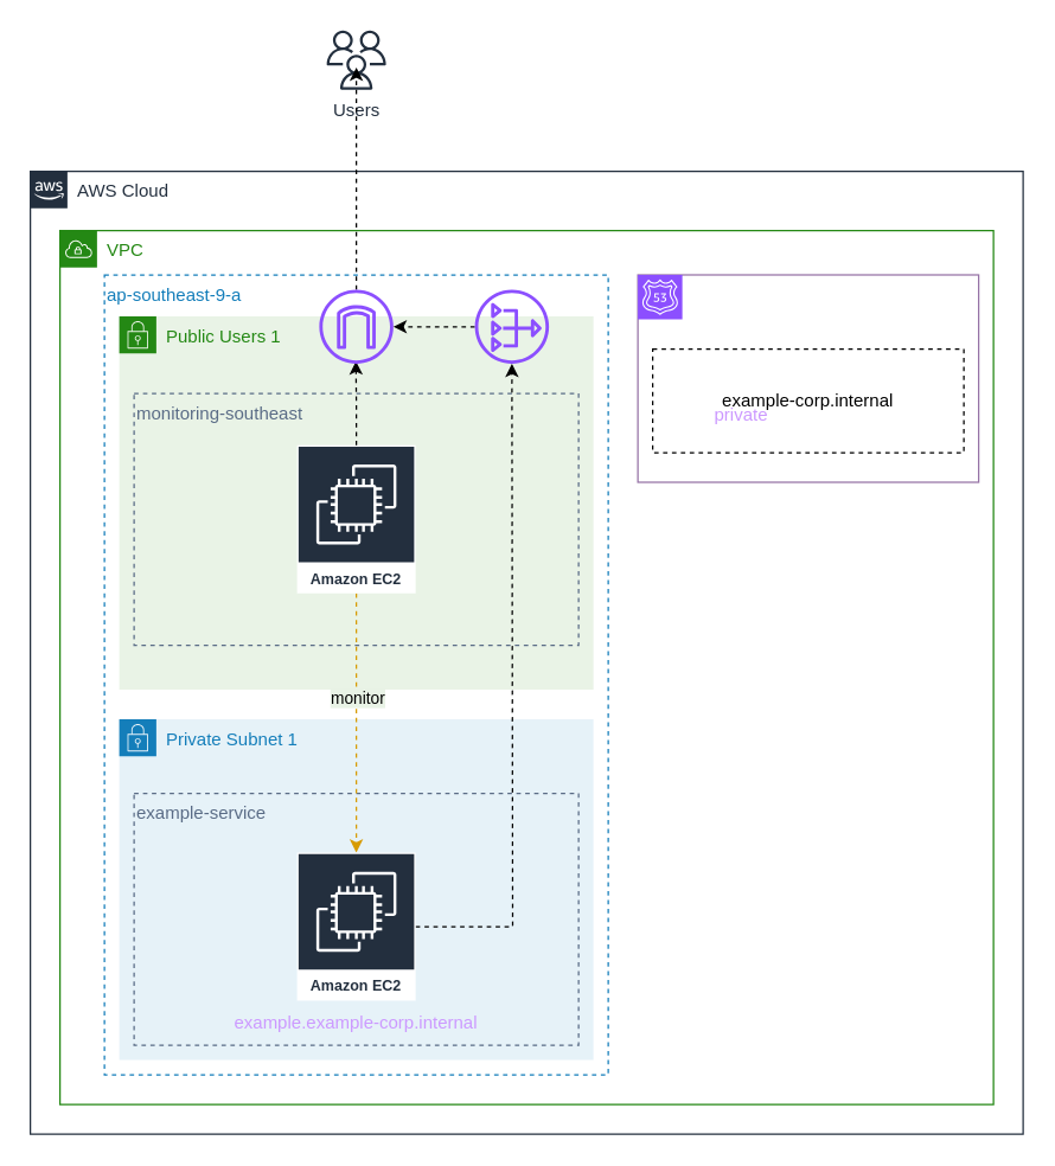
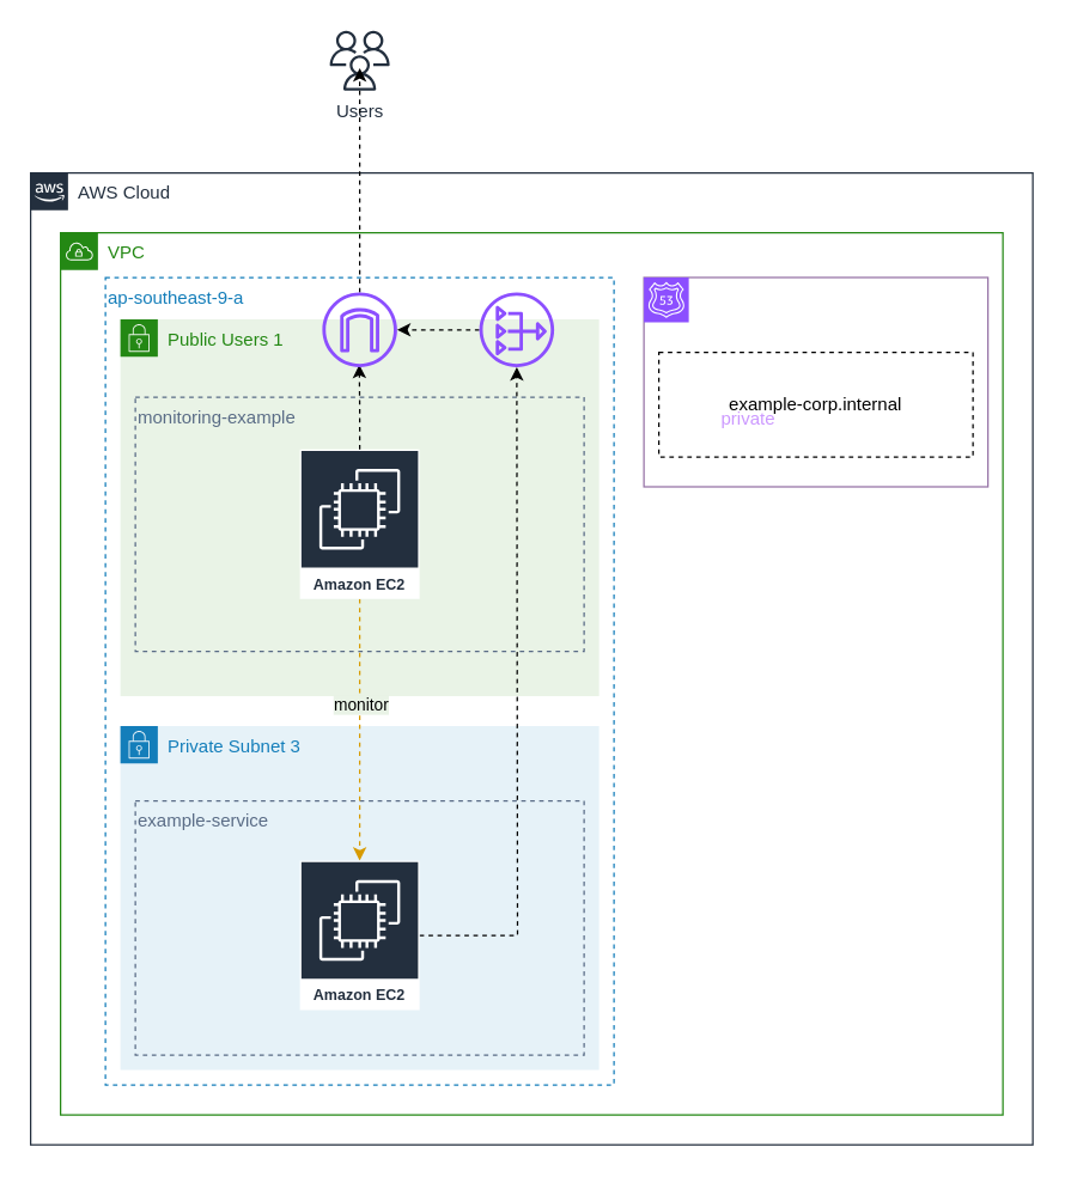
  <mxCell id="0" />
  <mxCell id="1" parent="0" />
  <mxCell id="2" value="AWS Cloud" style="points=[[0,0],[0.25,0],[0.5,0],[0.75,0],[1,0],[1,0.25],[1,0.5],[1,0.75],[1,1],[0.75,1],[0.5,1],[0.25,1],[0,1],[0,0.75],[0,0.5],[0,0.25]];outlineConnect=0;gradientColor=none;html=1;whiteSpace=wrap;fontSize=12;fontStyle=0;shape=mxgraph.aws4.group;grIcon=mxgraph.aws4.group_aws_cloud_alt;strokeColor=#232F3E;verticalAlign=top;align=left;spacingLeft=30;fontColor=#232F3E;dashed=0;fillColor=none;" parent="1" vertex="1"><mxGeometry x="20" y="115" width="670" height="650" as="geometry" /></mxCell>
  <mxCell id="3" value="ap-southeast-9-a" style="strokeColor=#147EBA;dashed=1;verticalAlign=top;fontStyle=0;fontColor=#147EBA;align=left;" parent="1" vertex="1"><mxGeometry x="70" y="185" width="340" height="540" as="geometry" /></mxCell>
  <mxCell id="4" value="Public Users 1" style="points=[[0,0],[0.25,0],[0.5,0],[0.75,0],[1,0],[1,0.25],[1,0.5],[1,0.75],[1,1],[0.75,1],[0.5,1],[0.25,1],[0,1],[0,0.75],[0,0.5],[0,0.25]];outlineConnect=0;gradientColor=none;html=1;whiteSpace=wrap;fontSize=12;fontStyle=0;shape=mxgraph.aws4.group;grIcon=mxgraph.aws4.group_security_group;grStroke=0;strokeColor=#248814;fillColor=#E9F3E6;verticalAlign=top;align=left;spacingLeft=30;fontColor=#248814;dashed=0;" parent="1" vertex="1"><mxGeometry x="80" y="213" width="320" height="252" as="geometry" /></mxCell>
- <mxCell id="5" value="Private Subnet 1" style="points=[[0,0],[0.25,0],[0.5,0],[0.75,0],[1,0],[1,0.25],[1,0.5],[1,0.75],[1,1],[0.75,1],[0.5,1],[0.25,1],[0,1],[0,0.75],[0,0.5],[0,0.25]];outlineConnect=0;gradientColor=none;html=1;whiteSpace=wrap;fontSize=12;fontStyle=0;shape=mxgraph.aws4.group;grIcon=mxgraph.aws4.group_security_group;grStroke=0;strokeColor=#147EBA;fillColor=#E6F2F8;verticalAlign=top;align=left;spacingLeft=30;fontColor=#147EBA;dashed=0;" parent="1" vertex="1"><mxGeometry x="80" y="485" width="320" height="230" as="geometry" /></mxCell>
+ <mxCell id="5" value="Private Subnet 3" style="points=[[0,0],[0.25,0],[0.5,0],[0.75,0],[1,0],[1,0.25],[1,0.5],[1,0.75],[1,1],[0.75,1],[0.5,1],[0.25,1],[0,1],[0,0.75],[0,0.5],[0,0.25]];outlineConnect=0;gradientColor=none;html=1;whiteSpace=wrap;fontSize=12;fontStyle=0;shape=mxgraph.aws4.group;grIcon=mxgraph.aws4.group_security_group;grStroke=0;strokeColor=#147EBA;fillColor=#E6F2F8;verticalAlign=top;align=left;spacingLeft=30;fontColor=#147EBA;dashed=0;" parent="1" vertex="1"><mxGeometry x="80" y="485" width="320" height="230" as="geometry" /></mxCell>
  <mxCell id="6" value="Users" style="outlineConnect=0;fontColor=#232F3E;gradientColor=none;fillColor=#232F3E;strokeColor=none;dashed=0;verticalLabelPosition=bottom;verticalAlign=top;align=center;html=1;fontSize=12;fontStyle=0;aspect=fixed;pointerEvents=1;shape=mxgraph.aws4.users;" parent="1" vertex="1"><mxGeometry x="220" y="20" width="40" height="40" as="geometry" /></mxCell>
  <mxCell id="7" value="example-service" style="fillColor=none;strokeColor=#5A6C86;dashed=1;verticalAlign=top;fontStyle=0;fontColor=#5A6C86;align=left;" parent="1" vertex="1"><mxGeometry x="90" y="535" width="300" height="170" as="geometry" /></mxCell>
- <mxCell id="8" value="monitoring-southeast" style="fillColor=none;strokeColor=#5A6C86;dashed=1;verticalAlign=top;fontStyle=0;fontColor=#5A6C86;align=left;" parent="1" vertex="1"><mxGeometry x="90" y="265" width="300" height="170" as="geometry" /></mxCell>
+ <mxCell id="8" value="monitoring-example" style="fillColor=none;strokeColor=#5A6C86;dashed=1;verticalAlign=top;fontStyle=0;fontColor=#5A6C86;align=left;" parent="1" vertex="1"><mxGeometry x="90" y="265" width="300" height="170" as="geometry" /></mxCell>
  <mxCell id="9" style="edgeStyle=orthogonalEdgeStyle;rounded=0;orthogonalLoop=1;jettySize=auto;html=1;fillColor=#ffe6cc;strokeColor=#d79b00;dashed=1;" parent="1" source="11" target="13" edge="1"><mxGeometry relative="1" as="geometry" /></mxCell>
  <mxCell id="10" value="monitor" style="edgeLabel;html=1;align=center;verticalAlign=middle;resizable=0;points=[];labelBackgroundColor=#E9F3E6;" parent="9" vertex="1" connectable="0"><mxGeometry x="-0.206" y="-1" relative="1" as="geometry"><mxPoint x="1" y="1" as="offset" /></mxGeometry></mxCell>
  <mxCell id="11" value="Amazon EC2" style="sketch=0;outlineConnect=0;fontColor=#232F3E;gradientColor=none;strokeColor=#ffffff;fillColor=#232F3E;dashed=0;verticalLabelPosition=middle;verticalAlign=bottom;align=center;html=1;whiteSpace=wrap;fontSize=10;fontStyle=1;spacing=3;shape=mxgraph.aws4.productIcon;prIcon=mxgraph.aws4.ec2;" parent="1" vertex="1"><mxGeometry x="200" y="300" width="80" height="100" as="geometry" /></mxCell>
  <mxCell id="12" style="edgeStyle=orthogonalEdgeStyle;rounded=0;orthogonalLoop=1;jettySize=auto;html=1;dashed=1;" parent="1" source="13" edge="1"><mxGeometry relative="1" as="geometry"><mxPoint x="345" y="244.999" as="targetPoint" /></mxGeometry></mxCell>
  <mxCell id="13" value="Amazon EC2" style="sketch=0;outlineConnect=0;fontColor=#232F3E;gradientColor=none;strokeColor=#ffffff;fillColor=#232F3E;dashed=0;verticalLabelPosition=middle;verticalAlign=bottom;align=center;html=1;whiteSpace=wrap;fontSize=10;fontStyle=1;spacing=3;shape=mxgraph.aws4.productIcon;prIcon=mxgraph.aws4.ec2;" parent="1" vertex="1"><mxGeometry x="200" y="575" width="80" height="100" as="geometry" /></mxCell>
  <mxCell id="14" style="edgeStyle=orthogonalEdgeStyle;rounded=0;orthogonalLoop=1;jettySize=auto;html=1;dashed=1;" parent="1" edge="1"><mxGeometry relative="1" as="geometry"><mxPoint x="240" y="45" as="targetPoint" /><mxPoint x="240" y="195" as="sourcePoint" /></mxGeometry></mxCell>
  <mxCell id="15" style="edgeStyle=orthogonalEdgeStyle;rounded=0;orthogonalLoop=1;jettySize=auto;html=1;dashed=1;" parent="1" edge="1"><mxGeometry relative="1" as="geometry"><mxPoint x="320" y="220" as="sourcePoint" /><mxPoint x="265" y="220" as="targetPoint" /></mxGeometry></mxCell>
  <mxCell id="16" style="edgeStyle=orthogonalEdgeStyle;rounded=0;orthogonalLoop=1;jettySize=auto;html=1;entryX=0.494;entryY=0.966;entryDx=0;entryDy=0;entryPerimeter=0;dashed=1;" parent="1" source="11" edge="1"><mxGeometry relative="1" as="geometry"><mxPoint x="239.7" y="243.3" as="targetPoint" /></mxGeometry></mxCell>
  <mxCell id="17" value="" style="sketch=0;outlineConnect=0;fontColor=#232F3E;gradientColor=none;fillColor=#8C4FFF;strokeColor=none;dashed=0;verticalLabelPosition=bottom;verticalAlign=top;align=center;html=1;fontSize=12;fontStyle=0;aspect=fixed;pointerEvents=1;shape=mxgraph.aws4.internet_gateway;" parent="1" vertex="1"><mxGeometry x="215" y="195" width="50" height="50" as="geometry" /></mxCell>
  <mxCell id="18" value="" style="sketch=0;outlineConnect=0;fontColor=#232F3E;gradientColor=none;fillColor=#8C4FFF;strokeColor=none;dashed=0;verticalLabelPosition=bottom;verticalAlign=top;align=center;html=1;fontSize=12;fontStyle=0;aspect=fixed;pointerEvents=1;shape=mxgraph.aws4.nat_gateway;" parent="1" vertex="1"><mxGeometry x="320" y="195" width="50" height="50" as="geometry" /></mxCell>
  <mxCell id="19" value="VPC" style="points=[[0,0],[0.25,0],[0.5,0],[0.75,0],[1,0],[1,0.25],[1,0.5],[1,0.75],[1,1],[0.75,1],[0.5,1],[0.25,1],[0,1],[0,0.75],[0,0.5],[0,0.25]];outlineConnect=0;gradientColor=none;html=1;whiteSpace=wrap;fontSize=12;fontStyle=0;shape=mxgraph.aws4.group;grIcon=mxgraph.aws4.group_vpc;strokeColor=#248814;fillColor=none;verticalAlign=top;align=left;spacingLeft=30;dashed=0;fontColor=#248814;" parent="1" vertex="1"><mxGeometry x="40" y="155" width="630" height="590" as="geometry" /></mxCell>
  <mxCell id="20" value="" style="rounded=0;whiteSpace=wrap;html=1;fillColor=none;strokeColor=#9673a6;" parent="1" vertex="1"><mxGeometry x="430" y="185" width="230" height="140" as="geometry" /></mxCell>
  <mxCell id="21" value="" style="sketch=0;points=[[0,0,0],[0.25,0,0],[0.5,0,0],[0.75,0,0],[1,0,0],[0,1,0],[0.25,1,0],[0.5,1,0],[0.75,1,0],[1,1,0],[0,0.25,0],[0,0.5,0],[0,0.75,0],[1,0.25,0],[1,0.5,0],[1,0.75,0]];outlineConnect=0;fontColor=#232F3E;fillColor=#8C4FFF;strokeColor=#ffffff;dashed=0;verticalLabelPosition=bottom;verticalAlign=top;align=center;html=1;fontSize=12;fontStyle=0;aspect=fixed;shape=mxgraph.aws4.resourceIcon;resIcon=mxgraph.aws4.route_53;" parent="1" vertex="1"><mxGeometry x="430" y="185" width="30" height="30" as="geometry" /></mxCell>
  <mxCell id="22" value="example-corp.internal" style="rounded=0;whiteSpace=wrap;html=1;fillColor=none;dashed=1;" parent="1" vertex="1"><mxGeometry x="440" y="235" width="210" height="70" as="geometry" /></mxCell>
  <mxCell id="23" value="&lt;font style=&quot;&quot;&gt;private&lt;/font&gt;" style="text;html=1;align=center;verticalAlign=middle;whiteSpace=wrap;rounded=0;fontColor=#CC99FF;" parent="1" vertex="1"><mxGeometry x="470" y="265" width="60" height="30" as="geometry" /></mxCell>
- <mxCell id="24" value="example.example-corp.internal" style="text;html=1;align=center;verticalAlign=middle;whiteSpace=wrap;rounded=0;fontColor=#CC99FF;" parent="1" vertex="1"><mxGeometry x="145" y="675" width="190" height="30" as="geometry" /></mxCell>
